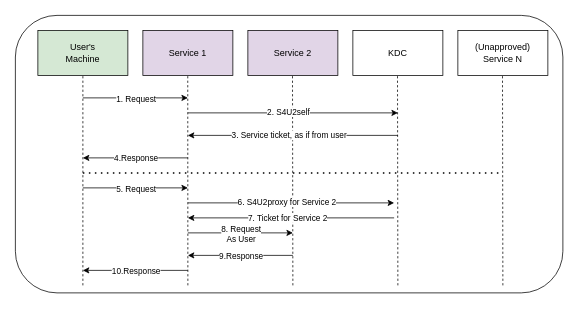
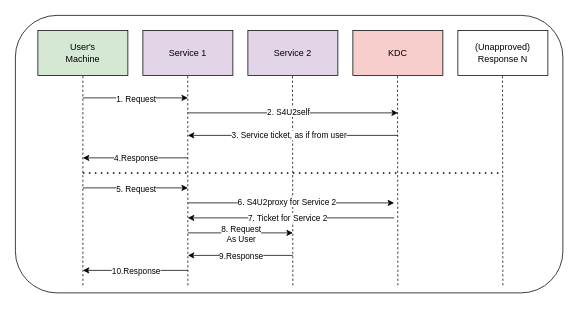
  <mxCell id="0" />
  <mxCell id="1" parent="0" />
  <mxCell id="2" value="" style="rounded=1;whiteSpace=wrap;html=1;" vertex="1" parent="1"><mxGeometry x="20" y="20" width="730" height="370" as="geometry" /></mxCell>
  <mxCell id="3" value="User's&lt;br&gt;Machine" style="rounded=0;whiteSpace=wrap;html=1;fillColor=#d5e8d4;" vertex="1" parent="1"><mxGeometry x="50" y="40" width="120" height="60" as="geometry" /></mxCell>
  <mxCell id="4" value="Service 1" style="rounded=0;whiteSpace=wrap;html=1;fillColor=#e1d5e7;" vertex="1" parent="1"><mxGeometry x="190" y="40" width="120" height="60" as="geometry" /></mxCell>
  <mxCell id="5" value="Service 2" style="rounded=0;whiteSpace=wrap;html=1;fillColor=#e1d5e7;" vertex="1" parent="1"><mxGeometry x="330" y="40" width="120" height="60" as="geometry" /></mxCell>
- <mxCell id="6" value="KDC" style="rounded=0;whiteSpace=wrap;html=1;" vertex="1" parent="1"><mxGeometry x="470" y="40" width="120" height="60" as="geometry" /></mxCell>
- <mxCell id="7" value="(Unapproved)&lt;br&gt;Service N" style="rounded=0;whiteSpace=wrap;html=1;" vertex="1" parent="1"><mxGeometry x="610" y="40" width="120" height="60" as="geometry" /></mxCell>
+ <mxCell id="6" value="KDC" style="rounded=0;whiteSpace=wrap;html=1;fillColor=#f8cecc;" vertex="1" parent="1"><mxGeometry x="470" y="40" width="120" height="60" as="geometry" /></mxCell>
+ <mxCell id="7" value="(Unapproved)&lt;br&gt;Response N" style="rounded=0;whiteSpace=wrap;html=1;" vertex="1" parent="1"><mxGeometry x="610" y="40" width="120" height="60" as="geometry" /></mxCell>
  <mxCell id="8" value="" style="endArrow=none;dashed=1;html=1;rounded=0;entryX=0.5;entryY=1;entryDx=0;entryDy=0;" edge="1" parent="1" target="3"><mxGeometry width="50" height="50" relative="1" as="geometry"><mxPoint x="110" y="380" as="sourcePoint" /><mxPoint x="490" y="180" as="targetPoint" /></mxGeometry></mxCell>
  <mxCell id="9" value="" style="endArrow=none;dashed=1;html=1;rounded=0;entryX=0.5;entryY=1;entryDx=0;entryDy=0;" edge="1" parent="1"><mxGeometry width="50" height="50" relative="1" as="geometry"><mxPoint x="250" y="380" as="sourcePoint" /><mxPoint x="249.84" y="100" as="targetPoint" /></mxGeometry></mxCell>
  <mxCell id="10" value="" style="endArrow=none;dashed=1;html=1;rounded=0;entryX=0.5;entryY=1;entryDx=0;entryDy=0;" edge="1" parent="1"><mxGeometry width="50" height="50" relative="1" as="geometry"><mxPoint x="390" y="380" as="sourcePoint" /><mxPoint x="389.5" y="100" as="targetPoint" /></mxGeometry></mxCell>
  <mxCell id="11" value="" style="endArrow=none;dashed=1;html=1;rounded=0;entryX=0.5;entryY=1;entryDx=0;entryDy=0;" edge="1" parent="1"><mxGeometry width="50" height="50" relative="1" as="geometry"><mxPoint x="530" y="380" as="sourcePoint" /><mxPoint x="529.5" y="100" as="targetPoint" /></mxGeometry></mxCell>
  <mxCell id="12" value="" style="endArrow=none;dashed=1;html=1;rounded=0;entryX=0.5;entryY=1;entryDx=0;entryDy=0;" edge="1" parent="1"><mxGeometry width="50" height="50" relative="1" as="geometry"><mxPoint x="670" y="380" as="sourcePoint" /><mxPoint x="669.5" y="100" as="targetPoint" /></mxGeometry></mxCell>
  <mxCell id="13" value="" style="endArrow=classic;html=1;rounded=0;" edge="1" parent="1"><mxGeometry width="50" height="50" relative="1" as="geometry"><mxPoint x="110" y="130" as="sourcePoint" /><mxPoint x="250" y="130" as="targetPoint" /></mxGeometry></mxCell>
  <mxCell id="14" value="1. Request" style="edgeLabel;html=1;align=center;verticalAlign=middle;resizable=0;points=[];" vertex="1" connectable="0" parent="13"><mxGeometry x="-0.2" relative="1" as="geometry"><mxPoint x="14" y="1" as="offset" /></mxGeometry></mxCell>
  <mxCell id="15" value="" style="endArrow=classic;html=1;rounded=0;" edge="1" parent="1"><mxGeometry width="50" height="50" relative="1" as="geometry"><mxPoint x="250" y="150" as="sourcePoint" /><mxPoint x="530" y="150" as="targetPoint" /></mxGeometry></mxCell>
  <mxCell id="16" value="2. S4U2self" style="edgeLabel;html=1;align=center;verticalAlign=middle;resizable=0;points=[];" vertex="1" connectable="0" parent="15"><mxGeometry x="-0.262" y="3" relative="1" as="geometry"><mxPoint x="30" y="1" as="offset" /></mxGeometry></mxCell>
  <mxCell id="17" value="" style="endArrow=classic;html=1;rounded=0;" edge="1" parent="1"><mxGeometry width="50" height="50" relative="1" as="geometry"><mxPoint x="530" y="180" as="sourcePoint" /><mxPoint x="250" y="180" as="targetPoint" /></mxGeometry></mxCell>
  <mxCell id="18" value="3. Service ticket, as if from user" style="edgeLabel;html=1;align=center;verticalAlign=middle;resizable=0;points=[];" vertex="1" connectable="0" parent="17"><mxGeometry x="0.111" y="2" relative="1" as="geometry"><mxPoint x="10" y="-3" as="offset" /></mxGeometry></mxCell>
  <mxCell id="19" value="" style="endArrow=classic;html=1;rounded=0;" edge="1" parent="1"><mxGeometry width="50" height="50" relative="1" as="geometry"><mxPoint x="250" y="210" as="sourcePoint" /><mxPoint x="110" y="210" as="targetPoint" /></mxGeometry></mxCell>
  <mxCell id="20" value="4.Response" style="edgeLabel;html=1;align=center;verticalAlign=middle;resizable=0;points=[];" vertex="1" connectable="0" parent="19"><mxGeometry x="0.071" y="4" relative="1" as="geometry"><mxPoint x="5" y="-4" as="offset" /></mxGeometry></mxCell>
  <mxCell id="21" value="" style="endArrow=none;dashed=1;html=1;dashPattern=1 3;strokeWidth=2;rounded=0;" edge="1" parent="1"><mxGeometry width="50" height="50" relative="1" as="geometry"><mxPoint x="110" y="230" as="sourcePoint" /><mxPoint x="670" y="230" as="targetPoint" /></mxGeometry></mxCell>
  <mxCell id="22" value="" style="endArrow=classic;html=1;rounded=0;" edge="1" parent="1"><mxGeometry width="50" height="50" relative="1" as="geometry"><mxPoint x="110" y="250" as="sourcePoint" /><mxPoint x="250" y="250" as="targetPoint" /></mxGeometry></mxCell>
  <mxCell id="23" value="5. Request" style="edgeLabel;html=1;align=center;verticalAlign=middle;resizable=0;points=[];" vertex="1" connectable="0" parent="22"><mxGeometry x="-0.2" relative="1" as="geometry"><mxPoint x="14" y="1" as="offset" /></mxGeometry></mxCell>
  <mxCell id="24" value="" style="endArrow=classic;html=1;rounded=0;" edge="1" parent="1"><mxGeometry width="50" height="50" relative="1" as="geometry"><mxPoint x="250" y="270" as="sourcePoint" /><mxPoint x="525" y="270" as="targetPoint" /></mxGeometry></mxCell>
  <mxCell id="25" value="6. S4U2proxy for Service 2" style="edgeLabel;html=1;align=center;verticalAlign=middle;resizable=0;points=[];" vertex="1" connectable="0" parent="24"><mxGeometry x="-0.262" y="3" relative="1" as="geometry"><mxPoint x="30" y="1" as="offset" /></mxGeometry></mxCell>
  <mxCell id="26" value="" style="endArrow=classic;html=1;rounded=0;" edge="1" parent="1"><mxGeometry width="50" height="50" relative="1" as="geometry"><mxPoint x="525" y="290" as="sourcePoint" /><mxPoint x="250" y="290" as="targetPoint" /></mxGeometry></mxCell>
  <mxCell id="27" value="7. Ticket for Service 2" style="edgeLabel;html=1;align=center;verticalAlign=middle;resizable=0;points=[];" vertex="1" connectable="0" parent="26"><mxGeometry x="0.111" y="2" relative="1" as="geometry"><mxPoint x="10" y="-3" as="offset" /></mxGeometry></mxCell>
  <mxCell id="28" value="" style="endArrow=classic;html=1;rounded=0;" edge="1" parent="1"><mxGeometry width="50" height="50" relative="1" as="geometry"><mxPoint x="250" y="310" as="sourcePoint" /><mxPoint x="390" y="310" as="targetPoint" /></mxGeometry></mxCell>
  <mxCell id="29" value="8. Request&lt;br&gt;As User" style="edgeLabel;html=1;align=center;verticalAlign=middle;resizable=0;points=[];" vertex="1" connectable="0" parent="28"><mxGeometry x="-0.2" relative="1" as="geometry"><mxPoint x="14" y="1" as="offset" /></mxGeometry></mxCell>
  <mxCell id="30" value="" style="endArrow=classic;html=1;rounded=0;" edge="1" parent="1"><mxGeometry width="50" height="50" relative="1" as="geometry"><mxPoint x="390" y="340" as="sourcePoint" /><mxPoint x="250" y="340" as="targetPoint" /></mxGeometry></mxCell>
  <mxCell id="31" value="9.Response" style="edgeLabel;html=1;align=center;verticalAlign=middle;resizable=0;points=[];" vertex="1" connectable="0" parent="30"><mxGeometry x="0.071" y="4" relative="1" as="geometry"><mxPoint x="5" y="-4" as="offset" /></mxGeometry></mxCell>
  <mxCell id="32" value="" style="endArrow=classic;html=1;rounded=0;" edge="1" parent="1"><mxGeometry width="50" height="50" relative="1" as="geometry"><mxPoint x="250" y="360" as="sourcePoint" /><mxPoint x="110" y="360" as="targetPoint" /></mxGeometry></mxCell>
  <mxCell id="33" value="10.Response" style="edgeLabel;html=1;align=center;verticalAlign=middle;resizable=0;points=[];" vertex="1" connectable="0" parent="32"><mxGeometry x="0.071" y="4" relative="1" as="geometry"><mxPoint x="5" y="-4" as="offset" /></mxGeometry></mxCell>
